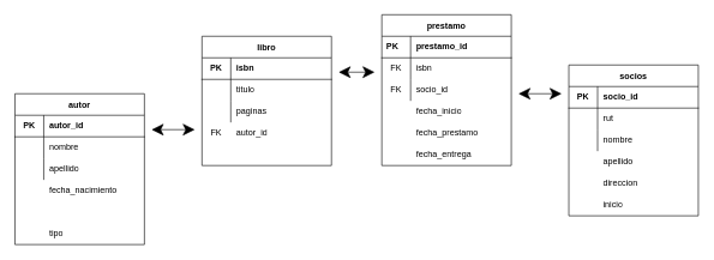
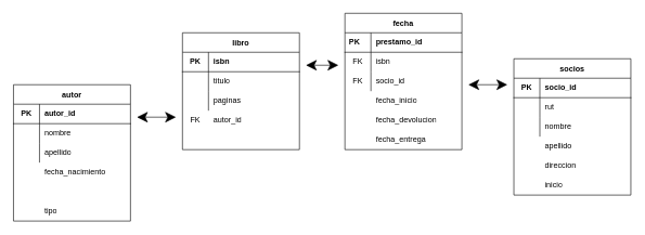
  <mxCell id="0" />
  <mxCell id="1" parent="0" />
  <mxCell id="2" value="socios" style="shape=table;startSize=30;container=1;collapsible=0;childLayout=tableLayout;fixedRows=1;rowLines=0;fontStyle=1;align=center;pointerEvents=1;hachureGap=4;" vertex="1" parent="1"><mxGeometry x="790" y="90" width="180" height="210" as="geometry" /></mxCell>
  <mxCell id="3" value="" style="shape=partialRectangle;html=1;whiteSpace=wrap;collapsible=0;dropTarget=0;pointerEvents=1;fillColor=none;top=0;left=0;bottom=1;right=0;points=[[0,0.5],[1,0.5]];portConstraint=eastwest;" vertex="1" parent="2"><mxGeometry y="30" width="180" height="30" as="geometry" /></mxCell>
  <mxCell id="4" value="PK" style="shape=partialRectangle;html=1;whiteSpace=wrap;connectable=0;fillColor=none;top=0;left=0;bottom=0;right=0;overflow=hidden;pointerEvents=1;fontStyle=1" vertex="1" parent="3"><mxGeometry width="40" height="30" as="geometry"><mxRectangle width="40" height="30" as="alternateBounds" /></mxGeometry></mxCell>
  <mxCell id="5" value="socio_id" style="shape=partialRectangle;html=1;whiteSpace=wrap;connectable=0;fillColor=none;top=0;left=0;bottom=0;right=0;align=left;spacingLeft=6;overflow=hidden;pointerEvents=1;fontStyle=1" vertex="1" parent="3"><mxGeometry x="40" width="140" height="30" as="geometry"><mxRectangle width="140" height="30" as="alternateBounds" /></mxGeometry></mxCell>
  <mxCell id="6" value="" style="shape=partialRectangle;html=1;whiteSpace=wrap;collapsible=0;dropTarget=0;pointerEvents=1;fillColor=none;top=0;left=0;bottom=0;right=0;points=[[0,0.5],[1,0.5]];portConstraint=eastwest;" vertex="1" parent="2"><mxGeometry y="60" width="180" height="30" as="geometry" /></mxCell>
  <mxCell id="7" value="" style="shape=partialRectangle;html=1;whiteSpace=wrap;connectable=0;fillColor=none;top=0;left=0;bottom=0;right=0;overflow=hidden;pointerEvents=1;" vertex="1" parent="6"><mxGeometry width="40" height="30" as="geometry"><mxRectangle width="40" height="30" as="alternateBounds" /></mxGeometry></mxCell>
  <mxCell id="8" value="rut&lt;span style=&quot;white-space: pre&quot;&gt;&lt;/span&gt;" style="shape=partialRectangle;html=1;whiteSpace=wrap;connectable=0;fillColor=none;top=0;left=0;bottom=0;right=0;align=left;spacingLeft=6;overflow=hidden;pointerEvents=1;" vertex="1" parent="6"><mxGeometry x="40" width="140" height="30" as="geometry"><mxRectangle width="140" height="30" as="alternateBounds" /></mxGeometry></mxCell>
  <mxCell id="9" value="" style="shape=partialRectangle;html=1;whiteSpace=wrap;collapsible=0;dropTarget=0;pointerEvents=1;fillColor=none;top=0;left=0;bottom=0;right=0;points=[[0,0.5],[1,0.5]];portConstraint=eastwest;" vertex="1" parent="2"><mxGeometry y="90" width="180" height="30" as="geometry" /></mxCell>
  <mxCell id="10" value="" style="shape=partialRectangle;html=1;whiteSpace=wrap;connectable=0;fillColor=none;top=0;left=0;bottom=0;right=0;overflow=hidden;pointerEvents=1;" vertex="1" parent="9"><mxGeometry width="40" height="30" as="geometry"><mxRectangle width="40" height="30" as="alternateBounds" /></mxGeometry></mxCell>
  <mxCell id="11" value="nombre" style="shape=partialRectangle;html=1;whiteSpace=wrap;connectable=0;fillColor=none;top=0;left=0;bottom=0;right=0;align=left;spacingLeft=6;overflow=hidden;pointerEvents=1;" vertex="1" parent="9"><mxGeometry x="40" width="140" height="30" as="geometry"><mxRectangle width="140" height="30" as="alternateBounds" /></mxGeometry></mxCell>
  <mxCell id="12" value="apellido" style="shape=partialRectangle;html=1;whiteSpace=wrap;connectable=0;fillColor=none;top=0;left=0;bottom=0;right=0;align=left;spacingLeft=6;overflow=hidden;pointerEvents=1;" vertex="1" parent="1"><mxGeometry x="830" y="210" width="140" height="30" as="geometry"><mxRectangle width="140" height="30" as="alternateBounds" /></mxGeometry></mxCell>
  <mxCell id="13" value="direccion" style="shape=partialRectangle;html=1;whiteSpace=wrap;connectable=0;fillColor=none;top=0;left=0;bottom=0;right=0;align=left;spacingLeft=6;overflow=hidden;pointerEvents=1;" vertex="1" parent="1"><mxGeometry x="830" y="240" width="140" height="30" as="geometry"><mxRectangle width="140" height="30" as="alternateBounds" /></mxGeometry></mxCell>
  <mxCell id="14" value="inicio" style="shape=partialRectangle;html=1;whiteSpace=wrap;connectable=0;fillColor=none;top=0;left=0;bottom=0;right=0;align=left;spacingLeft=6;overflow=hidden;pointerEvents=1;" vertex="1" parent="1"><mxGeometry x="830" y="270" width="140" height="30" as="geometry"><mxRectangle width="140" height="30" as="alternateBounds" /></mxGeometry></mxCell>
  <mxCell id="15" value="autor" style="shape=table;startSize=30;container=1;collapsible=0;childLayout=tableLayout;fixedRows=1;rowLines=0;fontStyle=1;align=center;pointerEvents=1;hachureGap=4;" vertex="1" parent="1"><mxGeometry x="20" y="130" width="180" height="210" as="geometry" /></mxCell>
  <mxCell id="16" value="" style="shape=partialRectangle;html=1;whiteSpace=wrap;collapsible=0;dropTarget=0;pointerEvents=1;fillColor=none;top=0;left=0;bottom=1;right=0;points=[[0,0.5],[1,0.5]];portConstraint=eastwest;" vertex="1" parent="15"><mxGeometry y="30" width="180" height="30" as="geometry" /></mxCell>
  <mxCell id="17" value="PK" style="shape=partialRectangle;html=1;whiteSpace=wrap;connectable=0;fillColor=none;top=0;left=0;bottom=0;right=0;overflow=hidden;pointerEvents=1;fontStyle=1" vertex="1" parent="16"><mxGeometry width="40" height="30" as="geometry"><mxRectangle width="40" height="30" as="alternateBounds" /></mxGeometry></mxCell>
  <mxCell id="18" value="autor_id" style="shape=partialRectangle;html=1;whiteSpace=wrap;connectable=0;fillColor=none;top=0;left=0;bottom=0;right=0;align=left;spacingLeft=6;overflow=hidden;pointerEvents=1;fontStyle=1" vertex="1" parent="16"><mxGeometry x="40" width="140" height="30" as="geometry"><mxRectangle width="140" height="30" as="alternateBounds" /></mxGeometry></mxCell>
  <mxCell id="19" value="" style="shape=partialRectangle;html=1;whiteSpace=wrap;collapsible=0;dropTarget=0;pointerEvents=1;fillColor=none;top=0;left=0;bottom=0;right=0;points=[[0,0.5],[1,0.5]];portConstraint=eastwest;" vertex="1" parent="15"><mxGeometry y="60" width="180" height="30" as="geometry" /></mxCell>
  <mxCell id="20" value="" style="shape=partialRectangle;html=1;whiteSpace=wrap;connectable=0;fillColor=none;top=0;left=0;bottom=0;right=0;overflow=hidden;pointerEvents=1;" vertex="1" parent="19"><mxGeometry width="40" height="30" as="geometry"><mxRectangle width="40" height="30" as="alternateBounds" /></mxGeometry></mxCell>
  <mxCell id="21" value="nombre" style="shape=partialRectangle;html=1;whiteSpace=wrap;connectable=0;fillColor=none;top=0;left=0;bottom=0;right=0;align=left;spacingLeft=6;overflow=hidden;pointerEvents=1;" vertex="1" parent="19"><mxGeometry x="40" width="140" height="30" as="geometry"><mxRectangle width="140" height="30" as="alternateBounds" /></mxGeometry></mxCell>
  <mxCell id="22" value="" style="shape=partialRectangle;html=1;whiteSpace=wrap;collapsible=0;dropTarget=0;pointerEvents=1;fillColor=none;top=0;left=0;bottom=0;right=0;points=[[0,0.5],[1,0.5]];portConstraint=eastwest;" vertex="1" parent="15"><mxGeometry y="90" width="180" height="30" as="geometry" /></mxCell>
  <mxCell id="23" value="" style="shape=partialRectangle;html=1;whiteSpace=wrap;connectable=0;fillColor=none;top=0;left=0;bottom=0;right=0;overflow=hidden;pointerEvents=1;" vertex="1" parent="22"><mxGeometry width="40" height="30" as="geometry"><mxRectangle width="40" height="30" as="alternateBounds" /></mxGeometry></mxCell>
  <mxCell id="24" value="apellido" style="shape=partialRectangle;html=1;whiteSpace=wrap;connectable=0;fillColor=none;top=0;left=0;bottom=0;right=0;align=left;spacingLeft=6;overflow=hidden;pointerEvents=1;" vertex="1" parent="22"><mxGeometry x="40" width="140" height="30" as="geometry"><mxRectangle width="140" height="30" as="alternateBounds" /></mxGeometry></mxCell>
  <mxCell id="25" value="fecha_nacimiento" style="shape=partialRectangle;html=1;whiteSpace=wrap;connectable=0;fillColor=none;top=0;left=0;bottom=0;right=0;align=left;spacingLeft=6;overflow=hidden;pointerEvents=1;" vertex="1" parent="1"><mxGeometry x="60" y="250" width="140" height="30" as="geometry"><mxRectangle width="140" height="30" as="alternateBounds" /></mxGeometry></mxCell>
  <mxCell id="26" value="tipo" style="shape=partialRectangle;html=1;whiteSpace=wrap;connectable=0;fillColor=none;top=0;left=0;bottom=0;right=0;align=left;spacingLeft=6;overflow=hidden;pointerEvents=1;" vertex="1" parent="1"><mxGeometry x="60" y="310" width="140" height="30" as="geometry"><mxRectangle width="140" height="30" as="alternateBounds" /></mxGeometry></mxCell>
  <mxCell id="27" value="libro" style="shape=table;startSize=30;container=1;collapsible=0;childLayout=tableLayout;fixedRows=1;rowLines=0;fontStyle=1;align=center;pointerEvents=1;hachureGap=4;" vertex="1" parent="1"><mxGeometry x="280" y="50" width="180" height="180" as="geometry" /></mxCell>
  <mxCell id="28" value="" style="shape=partialRectangle;html=1;whiteSpace=wrap;collapsible=0;dropTarget=0;pointerEvents=1;fillColor=none;top=0;left=0;bottom=1;right=0;points=[[0,0.5],[1,0.5]];portConstraint=eastwest;" vertex="1" parent="27"><mxGeometry y="30" width="180" height="30" as="geometry" /></mxCell>
  <mxCell id="29" value="PK" style="shape=partialRectangle;html=1;whiteSpace=wrap;connectable=0;fillColor=none;top=0;left=0;bottom=0;right=0;overflow=hidden;pointerEvents=1;fontStyle=1" vertex="1" parent="28"><mxGeometry width="40" height="30" as="geometry"><mxRectangle width="40" height="30" as="alternateBounds" /></mxGeometry></mxCell>
  <mxCell id="30" value="isbn" style="shape=partialRectangle;html=1;whiteSpace=wrap;connectable=0;fillColor=none;top=0;left=0;bottom=0;right=0;align=left;spacingLeft=6;overflow=hidden;pointerEvents=1;fontStyle=1" vertex="1" parent="28"><mxGeometry x="40" width="140" height="30" as="geometry"><mxRectangle width="140" height="30" as="alternateBounds" /></mxGeometry></mxCell>
  <mxCell id="31" value="" style="shape=partialRectangle;html=1;whiteSpace=wrap;collapsible=0;dropTarget=0;pointerEvents=1;fillColor=none;top=0;left=0;bottom=0;right=0;points=[[0,0.5],[1,0.5]];portConstraint=eastwest;" vertex="1" parent="27"><mxGeometry y="60" width="180" height="30" as="geometry" /></mxCell>
  <mxCell id="32" value="" style="shape=partialRectangle;html=1;whiteSpace=wrap;connectable=0;fillColor=none;top=0;left=0;bottom=0;right=0;overflow=hidden;pointerEvents=1;" vertex="1" parent="31"><mxGeometry width="40" height="30" as="geometry"><mxRectangle width="40" height="30" as="alternateBounds" /></mxGeometry></mxCell>
  <mxCell id="33" value="titulo" style="shape=partialRectangle;html=1;whiteSpace=wrap;connectable=0;fillColor=none;top=0;left=0;bottom=0;right=0;align=left;spacingLeft=6;overflow=hidden;pointerEvents=1;" vertex="1" parent="31"><mxGeometry x="40" width="140" height="30" as="geometry"><mxRectangle width="140" height="30" as="alternateBounds" /></mxGeometry></mxCell>
  <mxCell id="34" value="" style="shape=partialRectangle;html=1;whiteSpace=wrap;collapsible=0;dropTarget=0;pointerEvents=1;fillColor=none;top=0;left=0;bottom=0;right=0;points=[[0,0.5],[1,0.5]];portConstraint=eastwest;" vertex="1" parent="27"><mxGeometry y="90" width="180" height="30" as="geometry" /></mxCell>
  <mxCell id="35" value="" style="shape=partialRectangle;html=1;whiteSpace=wrap;connectable=0;fillColor=none;top=0;left=0;bottom=0;right=0;overflow=hidden;pointerEvents=1;" vertex="1" parent="34"><mxGeometry width="40" height="30" as="geometry"><mxRectangle width="40" height="30" as="alternateBounds" /></mxGeometry></mxCell>
  <mxCell id="36" value="paginas" style="shape=partialRectangle;html=1;whiteSpace=wrap;connectable=0;fillColor=none;top=0;left=0;bottom=0;right=0;align=left;spacingLeft=6;overflow=hidden;pointerEvents=1;" vertex="1" parent="34"><mxGeometry x="40" width="140" height="30" as="geometry"><mxRectangle width="140" height="30" as="alternateBounds" /></mxGeometry></mxCell>
  <mxCell id="37" value="autor_id" style="shape=partialRectangle;html=1;whiteSpace=wrap;connectable=0;fillColor=none;top=0;left=0;bottom=0;right=0;align=left;spacingLeft=6;overflow=hidden;pointerEvents=1;" vertex="1" parent="1"><mxGeometry x="320" y="170" width="140" height="30" as="geometry"><mxRectangle width="140" height="30" as="alternateBounds" /></mxGeometry></mxCell>
  <mxCell id="38" value="FK" style="shape=partialRectangle;html=1;whiteSpace=wrap;connectable=0;fillColor=none;top=0;left=0;bottom=0;right=0;overflow=hidden;pointerEvents=1;" vertex="1" parent="1"><mxGeometry x="280" y="170" width="40" height="30" as="geometry"><mxRectangle width="40" height="30" as="alternateBounds" /></mxGeometry></mxCell>
- <mxCell id="39" value="prestamo" style="shape=table;startSize=30;container=1;collapsible=0;childLayout=tableLayout;fixedRows=1;rowLines=0;fontStyle=1;align=center;pointerEvents=1;hachureGap=4;" vertex="1" parent="1"><mxGeometry x="530" y="20" width="180" height="210" as="geometry" /></mxCell>
+ <mxCell id="39" value="fecha" style="shape=table;startSize=30;container=1;collapsible=0;childLayout=tableLayout;fixedRows=1;rowLines=0;fontStyle=1;align=center;pointerEvents=1;hachureGap=4;" vertex="1" parent="1"><mxGeometry x="530" y="20" width="180" height="210" as="geometry" /></mxCell>
  <mxCell id="40" value="" style="shape=partialRectangle;html=1;whiteSpace=wrap;collapsible=0;dropTarget=0;pointerEvents=1;fillColor=none;top=0;left=0;bottom=1;right=0;points=[[0,0.5],[1,0.5]];portConstraint=eastwest;" vertex="1" parent="39"><mxGeometry y="30" width="180" height="30" as="geometry" /></mxCell>
  <mxCell id="41" value="PK&lt;span style=&quot;white-space: pre&quot;&gt;&#09;&lt;/span&gt;" style="shape=partialRectangle;html=1;whiteSpace=wrap;connectable=0;fillColor=none;top=0;left=0;bottom=0;right=0;overflow=hidden;pointerEvents=1;fontStyle=1" vertex="1" parent="40"><mxGeometry width="40" height="30" as="geometry"><mxRectangle width="40" height="30" as="alternateBounds" /></mxGeometry></mxCell>
  <mxCell id="42" value="prestamo_id" style="shape=partialRectangle;html=1;whiteSpace=wrap;connectable=0;fillColor=none;top=0;left=0;bottom=0;right=0;align=left;spacingLeft=6;overflow=hidden;pointerEvents=1;fontStyle=1" vertex="1" parent="40"><mxGeometry x="40" width="140" height="30" as="geometry"><mxRectangle width="140" height="30" as="alternateBounds" /></mxGeometry></mxCell>
  <mxCell id="43" value="" style="shape=partialRectangle;html=1;whiteSpace=wrap;collapsible=0;dropTarget=0;pointerEvents=1;fillColor=none;top=0;left=0;bottom=0;right=0;points=[[0,0.5],[1,0.5]];portConstraint=eastwest;" vertex="1" parent="39"><mxGeometry y="60" width="180" height="30" as="geometry" /></mxCell>
  <mxCell id="44" value="FK" style="shape=partialRectangle;html=1;whiteSpace=wrap;connectable=0;fillColor=none;top=0;left=0;bottom=0;right=0;overflow=hidden;pointerEvents=1;" vertex="1" parent="43"><mxGeometry width="40" height="30" as="geometry"><mxRectangle width="40" height="30" as="alternateBounds" /></mxGeometry></mxCell>
  <mxCell id="45" value="isbn" style="shape=partialRectangle;html=1;whiteSpace=wrap;connectable=0;fillColor=none;top=0;left=0;bottom=0;right=0;align=left;spacingLeft=6;overflow=hidden;pointerEvents=1;" vertex="1" parent="43"><mxGeometry x="40" width="140" height="30" as="geometry"><mxRectangle width="140" height="30" as="alternateBounds" /></mxGeometry></mxCell>
  <mxCell id="46" value="" style="shape=partialRectangle;html=1;whiteSpace=wrap;collapsible=0;dropTarget=0;pointerEvents=1;fillColor=none;top=0;left=0;bottom=0;right=0;points=[[0,0.5],[1,0.5]];portConstraint=eastwest;" vertex="1" parent="39"><mxGeometry y="90" width="180" height="30" as="geometry" /></mxCell>
  <mxCell id="47" value="FK" style="shape=partialRectangle;html=1;whiteSpace=wrap;connectable=0;fillColor=none;top=0;left=0;bottom=0;right=0;overflow=hidden;pointerEvents=1;" vertex="1" parent="46"><mxGeometry width="40" height="30" as="geometry"><mxRectangle width="40" height="30" as="alternateBounds" /></mxGeometry></mxCell>
  <mxCell id="48" value="socio_id" style="shape=partialRectangle;html=1;whiteSpace=wrap;connectable=0;fillColor=none;top=0;left=0;bottom=0;right=0;align=left;spacingLeft=6;overflow=hidden;pointerEvents=1;" vertex="1" parent="46"><mxGeometry x="40" width="140" height="30" as="geometry"><mxRectangle width="140" height="30" as="alternateBounds" /></mxGeometry></mxCell>
  <mxCell id="49" value="fecha_inicio" style="shape=partialRectangle;html=1;whiteSpace=wrap;connectable=0;fillColor=none;top=0;left=0;bottom=0;right=0;align=left;spacingLeft=6;overflow=hidden;pointerEvents=1;" vertex="1" parent="1"><mxGeometry x="570" y="140" width="140" height="30" as="geometry"><mxRectangle width="140" height="30" as="alternateBounds" /></mxGeometry></mxCell>
- <mxCell id="50" value="fecha_prestamo" style="shape=partialRectangle;html=1;whiteSpace=wrap;connectable=0;fillColor=none;top=0;left=0;bottom=0;right=0;align=left;spacingLeft=6;overflow=hidden;pointerEvents=1;" vertex="1" parent="1"><mxGeometry x="570" y="170" width="140" height="30" as="geometry"><mxRectangle width="140" height="30" as="alternateBounds" /></mxGeometry></mxCell>
+ <mxCell id="50" value="fecha_devolucion" style="shape=partialRectangle;html=1;whiteSpace=wrap;connectable=0;fillColor=none;top=0;left=0;bottom=0;right=0;align=left;spacingLeft=6;overflow=hidden;pointerEvents=1;" vertex="1" parent="1"><mxGeometry x="570" y="170" width="140" height="30" as="geometry"><mxRectangle width="140" height="30" as="alternateBounds" /></mxGeometry></mxCell>
  <mxCell id="51" value="fecha_entrega" style="shape=partialRectangle;html=1;whiteSpace=wrap;connectable=0;fillColor=none;top=0;left=0;bottom=0;right=0;align=left;spacingLeft=6;overflow=hidden;pointerEvents=1;" vertex="1" parent="1"><mxGeometry x="570" y="200" width="140" height="30" as="geometry"><mxRectangle width="140" height="30" as="alternateBounds" /></mxGeometry></mxCell>
  <mxCell id="52" value="" style="endArrow=classic;startArrow=classic;html=1;startSize=14;endSize=14;sourcePerimeterSpacing=8;targetPerimeterSpacing=8;" edge="1" parent="1"><mxGeometry width="50" height="50" relative="1" as="geometry"><mxPoint x="470" y="100" as="sourcePoint" /><mxPoint x="520" y="100" as="targetPoint" /></mxGeometry></mxCell>
  <mxCell id="53" value="" style="endArrow=classic;startArrow=classic;html=1;startSize=14;endSize=14;sourcePerimeterSpacing=8;targetPerimeterSpacing=8;" edge="1" parent="1"><mxGeometry width="50" height="50" relative="1" as="geometry"><mxPoint x="720" y="130" as="sourcePoint" /><mxPoint x="780" y="130" as="targetPoint" /></mxGeometry></mxCell>
  <mxCell id="54" value="" style="endArrow=classic;startArrow=classic;html=1;startSize=14;endSize=14;sourcePerimeterSpacing=8;targetPerimeterSpacing=8;" edge="1" parent="1"><mxGeometry width="50" height="50" relative="1" as="geometry"><mxPoint x="270" y="180" as="sourcePoint" /><mxPoint x="210" y="180" as="targetPoint" /></mxGeometry></mxCell>
